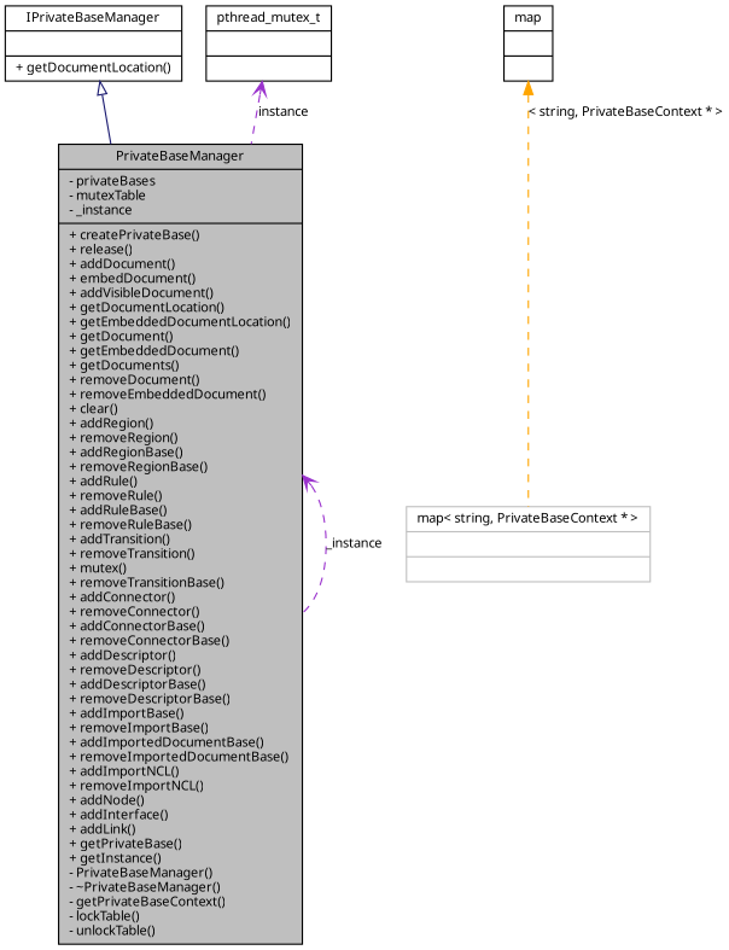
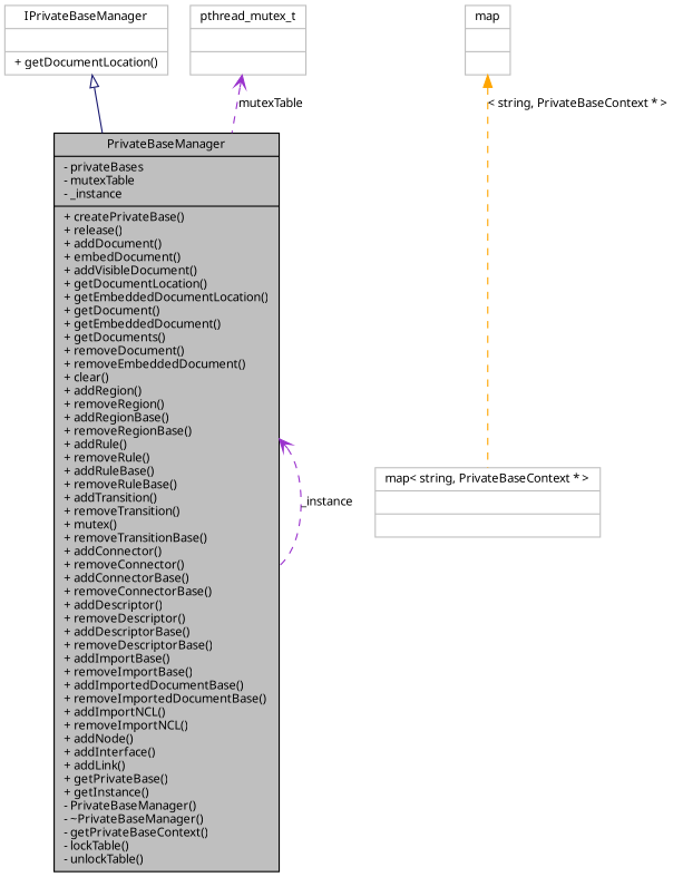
  digraph {
    node [color=grey75 fillcolor=white fontname="FreeSans.ttf" fontsize=10 shape=record style=filled]
    edge [arrowtail=open color=darkorchid3 dir=back fontname="FreeSans.ttf" fontsize=10 labelfontname="FreeSans.ttf" labelfontsize=10 style=dashed]
    n1 [color=black fillcolor=grey75 fontcolor=black height=0.2 label="{PrivateBaseManager\n|- privateBases\l- mutexTable\l- _instance\l|+ createPrivateBase()\l+ release()\l+ addDocument()\l+ embedDocument()\l+ addVisibleDocument()\l+ getDocumentLocation()\l+ getEmbeddedDocumentLocation()\l+ getDocument()\l+ getEmbeddedDocument()\l+ getDocuments()\l+ removeDocument()\l+ removeEmbeddedDocument()\l+ clear()\l+ addRegion()\l+ removeRegion()\l+ addRegionBase()\l+ removeRegionBase()\l+ addRule()\l+ removeRule()\l+ addRuleBase()\l+ removeRuleBase()\l+ addTransition()\l+ removeTransition()\l+ mutex()\l+ removeTransitionBase()\l+ addConnector()\l+ removeConnector()\l+ addConnectorBase()\l+ removeConnectorBase()\l+ addDescriptor()\l+ removeDescriptor()\l+ addDescriptorBase()\l+ removeDescriptorBase()\l+ addImportBase()\l+ removeImportBase()\l+ addImportedDocumentBase()\l+ removeImportedDocumentBase()\l+ addImportNCL()\l+ removeImportNCL()\l+ addNode()\l+ addInterface()\l+ addLink()\l+ getPrivateBase()\l+ getInstance()\l- PrivateBaseManager()\l- ~PrivateBaseManager()\l- getPrivateBaseContext()\l- lockTable()\l- unlockTable()\l}" width=0.4]
-   n2 [color=black height=0.2 label="{IPrivateBaseManager\n||+ getDocumentLocation()\l}" width=0.4]
-   n3 [color=black height=0.2 label="{pthread_mutex_t\n||}" width=0.4]
+   n2 [height=0.2 label="{IPrivateBaseManager\n||+ getDocumentLocation()\l}" width=0.4]
+   n3 [height=0.2 label="{pthread_mutex_t\n||}" width=0.4]
    n4 [height=0.2 label="{map\< string, PrivateBaseContext * \>\n||}" width=0.4]
-   n5 [color=black height=0.2 label="{map\n||}" width=0.4]
+   n5 [height=0.2 label="{map\n||}" width=0.4]
    n1 -> n1 [label=_instance]
    n2 -> n1 [arrowtail=empty color=midnightblue style=solid]
-   n3 -> n1 [label=instance]
+   n3 -> n1 [label=mutexTable]
    n5 -> n4 [color=orange label="\< string, PrivateBaseContext * \>" arrowtail=""]
  }
